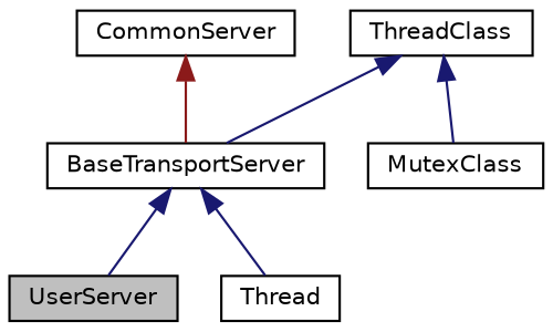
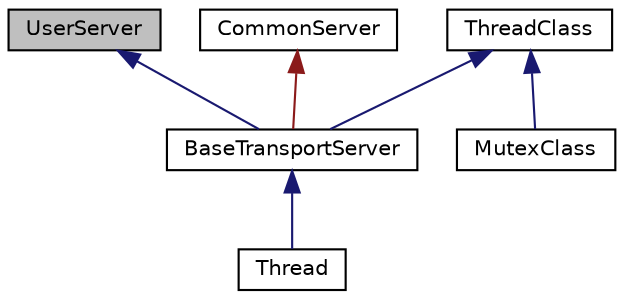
  digraph {
    node [color=black fillcolor=white fontname=Helvetica fontsize=10 shape=record style=filled]
    edge [color=midnightblue dir=back fontname=Helvetica fontsize=10 labelfontname=Helvetica labelfontsize=10 style=solid]
    n1 [fillcolor=grey75 fontcolor=black height=0.2 label=UserServer width=0.4]
    n2 [height=0.2 label=BaseTransportServer width=0.4]
    n3 [height=0.2 label=Thread width=0.4]
    n4 [height=0.2 label=CommonServer width=0.4]
    n5 [height=0.2 label=ThreadClass width=0.4]
    n6 [height=0.2 label=MutexClass width=0.4]
-   n2 -> n1
+   n1 -> n2
    n2 -> n3
    n4 -> n2 [color=firebrick4]
    n5 -> n2
    n5 -> n6
  }
